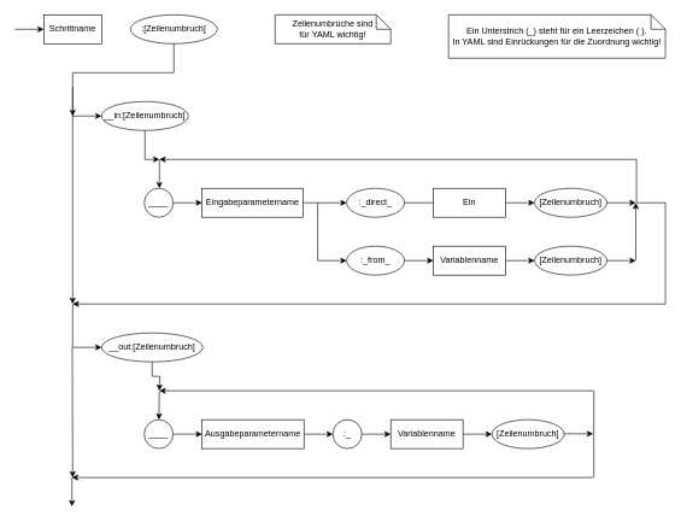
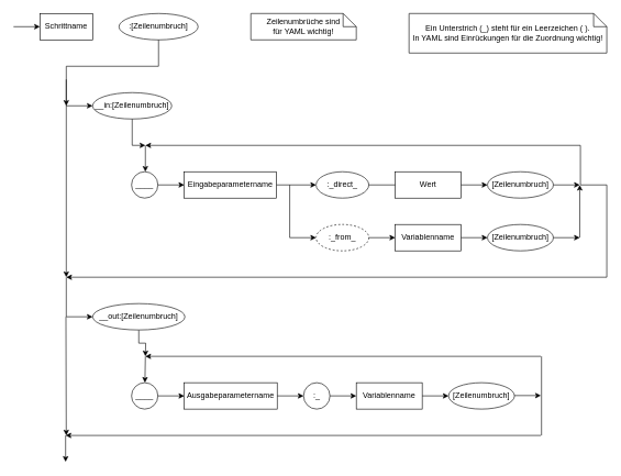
  <mxCell id="0" />
  <mxCell id="1" parent="0" />
  <mxCell id="2" value="Schrittname" style="rounded=0;whiteSpace=wrap;html=1;" parent="1" vertex="1"><mxGeometry x="60" y="20" width="80" height="40" as="geometry" /></mxCell>
  <mxCell id="3" value="" style="endArrow=classic;html=1;rounded=0;entryX=0;entryY=0.5;entryDx=0;entryDy=0;" parent="1" target="2" edge="1"><mxGeometry width="50" height="50" relative="1" as="geometry"><mxPoint x="20" y="40" as="sourcePoint" /><mxPoint x="380" y="40" as="targetPoint" /></mxGeometry></mxCell>
  <mxCell id="4" value=":[Zeilenumbruch]" style="ellipse;whiteSpace=wrap;html=1;" parent="1" vertex="1"><mxGeometry x="180" y="20" width="120" height="40" as="geometry" /></mxCell>
  <mxCell id="5" value="&lt;div&gt;Zeilenumbrüche sind&lt;/div&gt;&lt;div&gt;für YAML wichtig!&lt;/div&gt;" style="shape=note;size=20;whiteSpace=wrap;html=1;" parent="1" vertex="1"><mxGeometry x="380" y="20" width="160" height="40" as="geometry" /></mxCell>
  <mxCell id="6" value="Ein Unterstrich (_) steht für ein Leerzeichen ( ).&lt;div&gt;In YAML sind Einrückungen für die Zuordnung wichtig!&lt;/div&gt;" style="shape=note;size=20;whiteSpace=wrap;html=1;" parent="1" vertex="1"><mxGeometry x="620" y="20" width="300" height="60" as="geometry" /></mxCell>
  <mxCell id="7" value="" style="endArrow=classic;html=1;rounded=0;exitX=1;exitY=0.5;exitDx=0;exitDy=0;entryX=0;entryY=0.5;entryDx=0;entryDy=0;" parent="1" edge="1"><mxGeometry width="50" height="50" relative="1" as="geometry"><mxPoint x="100" y="160" as="sourcePoint" /><mxPoint x="140" y="160" as="targetPoint" /></mxGeometry></mxCell>
  <mxCell id="8" value="____" style="ellipse;whiteSpace=wrap;html=1;" parent="1" vertex="1"><mxGeometry x="199" y="260" width="40" height="40" as="geometry" /></mxCell>
  <mxCell id="9" value=":_direct_" style="ellipse;whiteSpace=wrap;html=1;" parent="1" vertex="1"><mxGeometry x="479" y="260" width="80" height="40" as="geometry" /></mxCell>
  <mxCell id="10" value="Eingabeparametern&lt;span style=&quot;background-color: initial;&quot;&gt;ame&lt;/span&gt;" style="rounded=0;whiteSpace=wrap;html=1;" parent="1" vertex="1"><mxGeometry x="279" y="260" width="140" height="40" as="geometry" /></mxCell>
- <mxCell id="11" value="Ein" style="rounded=0;whiteSpace=wrap;html=1;" parent="1" vertex="1"><mxGeometry x="599" y="260" width="100" height="40" as="geometry" /></mxCell>
+ <mxCell id="11" value="Wert" style="rounded=0;whiteSpace=wrap;html=1;" parent="1" vertex="1"><mxGeometry x="599" y="260" width="100" height="40" as="geometry" /></mxCell>
  <mxCell id="12" value="[Zeilenumbruch]" style="ellipse;whiteSpace=wrap;html=1;" parent="1" vertex="1"><mxGeometry x="739" y="260" width="100" height="40" as="geometry" /></mxCell>
  <mxCell id="13" value="" style="endArrow=classic;html=1;rounded=0;exitX=1;exitY=0.5;exitDx=0;exitDy=0;entryX=0;entryY=0.5;entryDx=0;entryDy=0;" parent="1" source="8" target="10" edge="1"><mxGeometry width="50" height="50" relative="1" as="geometry"><mxPoint x="429" y="420" as="sourcePoint" /><mxPoint x="479" y="370" as="targetPoint" /></mxGeometry></mxCell>
  <mxCell id="14" value="" style="endArrow=classic;html=1;rounded=0;exitX=1;exitY=0.5;exitDx=0;exitDy=0;entryX=0;entryY=0.5;entryDx=0;entryDy=0;" parent="1" target="9" edge="1"><mxGeometry width="50" height="50" relative="1" as="geometry"><mxPoint x="419" y="280" as="sourcePoint" /><mxPoint x="329" y="290" as="targetPoint" /></mxGeometry></mxCell>
  <mxCell id="15" value="" style="endArrow=classic;html=1;rounded=0;entryX=0;entryY=0.5;entryDx=0;entryDy=0;" parent="1" target="12" edge="1"><mxGeometry width="50" height="50" relative="1" as="geometry"><mxPoint x="699" y="280" as="sourcePoint" /><mxPoint x="359" y="300" as="targetPoint" /></mxGeometry></mxCell>
  <mxCell id="16" value="" style="endArrow=none;html=1;rounded=0;exitX=1;exitY=0.5;exitDx=0;exitDy=0;entryX=0;entryY=0.5;entryDx=0;entryDy=0;" parent="1" source="9" target="11" edge="1"><mxGeometry width="50" height="50" relative="1" as="geometry"><mxPoint x="329" y="310" as="sourcePoint" /><mxPoint x="369" y="310" as="targetPoint" /></mxGeometry></mxCell>
  <mxCell id="17" value="" style="endArrow=classic;html=1;rounded=0;" parent="1" edge="1"><mxGeometry width="50" height="50" relative="1" as="geometry"><mxPoint x="220" y="220" as="sourcePoint" /><mxPoint x="220" y="260" as="targetPoint" /></mxGeometry></mxCell>
  <mxCell id="18" value="__in:[Zeilenumbruch]" style="ellipse;whiteSpace=wrap;html=1;" parent="1" vertex="1"><mxGeometry x="140" y="140" width="120" height="40" as="geometry" /></mxCell>
  <mxCell id="19" value="" style="endArrow=classic;html=1;rounded=0;" parent="1" edge="1"><mxGeometry width="50" height="50" relative="1" as="geometry"><mxPoint x="880" y="220" as="sourcePoint" /><mxPoint x="220" y="220" as="targetPoint" /></mxGeometry></mxCell>
  <mxCell id="20" value="" style="endArrow=classic;html=1;rounded=0;" parent="1" edge="1"><mxGeometry width="50" height="50" relative="1" as="geometry"><mxPoint x="100" y="100" as="sourcePoint" /><mxPoint x="100" y="160" as="targetPoint" /></mxGeometry></mxCell>
  <mxCell id="21" value="" style="endArrow=none;html=1;rounded=0;entryX=0.5;entryY=1;entryDx=0;entryDy=0;" parent="1" target="4" edge="1"><mxGeometry width="50" height="50" relative="1" as="geometry"><mxPoint x="100" y="100" as="sourcePoint" /><mxPoint x="650" y="70" as="targetPoint" /><Array as="points"><mxPoint x="240" y="100" /></Array></mxGeometry></mxCell>
  <mxCell id="22" value="" style="endArrow=classic;html=1;rounded=0;exitX=0.5;exitY=1;exitDx=0;exitDy=0;edgeStyle=orthogonalEdgeStyle;" parent="1" source="18" edge="1"><mxGeometry width="50" height="50" relative="1" as="geometry"><mxPoint x="560" y="180" as="sourcePoint" /><mxPoint x="220" y="220" as="targetPoint" /><Array as="points"><mxPoint x="200" y="220" /></Array></mxGeometry></mxCell>
  <mxCell id="23" value="" style="endArrow=none;html=1;rounded=0;" parent="1" edge="1"><mxGeometry width="50" height="50" relative="1" as="geometry"><mxPoint x="880" y="280" as="sourcePoint" /><mxPoint x="880" y="220" as="targetPoint" /></mxGeometry></mxCell>
  <mxCell id="24" value="" style="endArrow=classic;html=1;rounded=0;exitX=1;exitY=0.5;exitDx=0;exitDy=0;" parent="1" source="12" edge="1"><mxGeometry width="50" height="50" relative="1" as="geometry"><mxPoint x="719" y="180" as="sourcePoint" /><mxPoint x="879" y="280" as="targetPoint" /></mxGeometry></mxCell>
- <mxCell id="25" value=":_from_" style="ellipse;whiteSpace=wrap;html=1;" parent="1" vertex="1"><mxGeometry x="479" y="340" width="80" height="40" as="geometry" /></mxCell>
+ <mxCell id="25" value=":_from_" style="ellipse;whiteSpace=wrap;html=1;dashed=1;" parent="1" vertex="1"><mxGeometry x="479" y="340" width="80" height="40" as="geometry" /></mxCell>
  <mxCell id="26" value="Variablenn&lt;span style=&quot;background-color: initial;&quot;&gt;ame&lt;/span&gt;" style="rounded=0;whiteSpace=wrap;html=1;" parent="1" vertex="1"><mxGeometry x="599" y="340" width="100" height="40" as="geometry" /></mxCell>
  <mxCell id="27" value="[Zeilenumbruch]" style="ellipse;whiteSpace=wrap;html=1;" parent="1" vertex="1"><mxGeometry x="739" y="340" width="100" height="40" as="geometry" /></mxCell>
  <mxCell id="28" value="" style="endArrow=classic;html=1;rounded=0;entryX=0;entryY=0.5;entryDx=0;entryDy=0;" parent="1" target="27" edge="1"><mxGeometry width="50" height="50" relative="1" as="geometry"><mxPoint x="699" y="360" as="sourcePoint" /><mxPoint x="359" y="380" as="targetPoint" /></mxGeometry></mxCell>
  <mxCell id="29" value="" style="endArrow=classic;html=1;rounded=0;exitX=1;exitY=0.5;exitDx=0;exitDy=0;entryX=0;entryY=0.5;entryDx=0;entryDy=0;" parent="1" source="25" target="26" edge="1"><mxGeometry width="50" height="50" relative="1" as="geometry"><mxPoint x="329" y="390" as="sourcePoint" /><mxPoint x="369" y="390" as="targetPoint" /></mxGeometry></mxCell>
  <mxCell id="30" value="" style="endArrow=classic;html=1;rounded=0;exitX=1;exitY=0.5;exitDx=0;exitDy=0;" parent="1" source="27" edge="1"><mxGeometry width="50" height="50" relative="1" as="geometry"><mxPoint x="719" y="260" as="sourcePoint" /><mxPoint x="879" y="360" as="targetPoint" /></mxGeometry></mxCell>
  <mxCell id="31" value="" style="endArrow=classic;html=1;rounded=0;" parent="1" edge="1"><mxGeometry width="50" height="50" relative="1" as="geometry"><mxPoint x="879" y="360" as="sourcePoint" /><mxPoint x="879" y="280" as="targetPoint" /></mxGeometry></mxCell>
  <mxCell id="32" value="" style="endArrow=classic;html=1;rounded=0;entryX=0;entryY=0.5;entryDx=0;entryDy=0;" parent="1" target="25" edge="1"><mxGeometry width="50" height="50" relative="1" as="geometry"><mxPoint x="439" y="360" as="sourcePoint" /><mxPoint x="489" y="290" as="targetPoint" /></mxGeometry></mxCell>
  <mxCell id="33" value="" style="endArrow=none;html=1;rounded=0;" parent="1" edge="1"><mxGeometry width="50" height="50" relative="1" as="geometry"><mxPoint x="439" y="360" as="sourcePoint" /><mxPoint x="439" y="280" as="targetPoint" /></mxGeometry></mxCell>
  <mxCell id="34" value="____" style="ellipse;whiteSpace=wrap;html=1;" parent="1" vertex="1"><mxGeometry x="199" y="580" width="40" height="40" as="geometry" /></mxCell>
  <mxCell id="35" value=":_" style="ellipse;whiteSpace=wrap;html=1;" parent="1" vertex="1"><mxGeometry x="460" y="580" width="40" height="40" as="geometry" /></mxCell>
  <mxCell id="36" value="Ausgabeparametername" style="rounded=0;whiteSpace=wrap;html=1;" parent="1" vertex="1"><mxGeometry x="279" y="580" width="141" height="40" as="geometry" /></mxCell>
  <mxCell id="37" value="" style="endArrow=classic;html=1;rounded=0;exitX=1;exitY=0.5;exitDx=0;exitDy=0;entryX=0;entryY=0.5;entryDx=0;entryDy=0;" parent="1" source="34" target="36" edge="1"><mxGeometry width="50" height="50" relative="1" as="geometry"><mxPoint x="429" y="740" as="sourcePoint" /><mxPoint x="479" y="690" as="targetPoint" /></mxGeometry></mxCell>
  <mxCell id="38" value="" style="endArrow=classic;html=1;rounded=0;exitX=1;exitY=0.5;exitDx=0;exitDy=0;entryX=0;entryY=0.5;entryDx=0;entryDy=0;" parent="1" source="36" target="35" edge="1"><mxGeometry width="50" height="50" relative="1" as="geometry"><mxPoint x="249" y="610" as="sourcePoint" /><mxPoint x="289" y="610" as="targetPoint" /></mxGeometry></mxCell>
  <mxCell id="39" value="" style="endArrow=classic;html=1;rounded=0;" parent="1" target="34" edge="1"><mxGeometry width="50" height="50" relative="1" as="geometry"><mxPoint x="220" y="540" as="sourcePoint" /><mxPoint x="220" y="570" as="targetPoint" /></mxGeometry></mxCell>
  <mxCell id="40" style="edgeStyle=orthogonalEdgeStyle;rounded=0;orthogonalLoop=1;jettySize=auto;html=1;" parent="1" source="41" edge="1"><mxGeometry relative="1" as="geometry"><mxPoint x="220" y="540" as="targetPoint" /></mxGeometry></mxCell>
  <mxCell id="41" value="__out:[Zeilenumbruch]" style="ellipse;whiteSpace=wrap;html=1;" parent="1" vertex="1"><mxGeometry x="140" y="460" width="140" height="40" as="geometry" /></mxCell>
  <mxCell id="42" value="" style="endArrow=classic;html=1;rounded=0;" parent="1" edge="1"><mxGeometry width="50" height="50" relative="1" as="geometry"><mxPoint x="820" y="540" as="sourcePoint" /><mxPoint x="220" y="540" as="targetPoint" /></mxGeometry></mxCell>
  <mxCell id="43" value="Variablenname" style="rounded=0;whiteSpace=wrap;html=1;" parent="1" vertex="1"><mxGeometry x="540" y="580" width="100" height="40" as="geometry" /></mxCell>
  <mxCell id="44" value="[Zeilenumbruch]" style="ellipse;whiteSpace=wrap;html=1;" parent="1" vertex="1"><mxGeometry x="680" y="580" width="100" height="40" as="geometry" /></mxCell>
  <mxCell id="45" value="" style="endArrow=classic;html=1;rounded=0;entryX=0;entryY=0.5;entryDx=0;entryDy=0;" parent="1" target="44" edge="1"><mxGeometry width="50" height="50" relative="1" as="geometry"><mxPoint x="640" y="600" as="sourcePoint" /><mxPoint x="300" y="620" as="targetPoint" /></mxGeometry></mxCell>
  <mxCell id="46" value="" style="endArrow=classic;html=1;rounded=0;entryX=0;entryY=0.5;entryDx=0;entryDy=0;exitX=1;exitY=0.5;exitDx=0;exitDy=0;" parent="1" source="35" target="43" edge="1"><mxGeometry width="50" height="50" relative="1" as="geometry"><mxPoint x="510" y="620" as="sourcePoint" /><mxPoint x="310" y="630" as="targetPoint" /></mxGeometry></mxCell>
  <mxCell id="47" value="" style="endArrow=classic;html=1;rounded=0;" parent="1" edge="1"><mxGeometry width="50" height="50" relative="1" as="geometry"><mxPoint x="920" y="420" as="sourcePoint" /><mxPoint x="100" y="420" as="targetPoint" /></mxGeometry></mxCell>
  <mxCell id="48" value="" style="endArrow=none;html=1;rounded=0;" parent="1" edge="1"><mxGeometry width="50" height="50" relative="1" as="geometry"><mxPoint x="920" y="420" as="sourcePoint" /><mxPoint x="880" y="280" as="targetPoint" /><Array as="points"><mxPoint x="920" y="280" /></Array></mxGeometry></mxCell>
  <mxCell id="49" value="" style="endArrow=classic;html=1;rounded=0;" parent="1" edge="1"><mxGeometry width="50" height="50" relative="1" as="geometry"><mxPoint x="100" y="120" as="sourcePoint" /><mxPoint x="100" y="420" as="targetPoint" /></mxGeometry></mxCell>
  <mxCell id="50" value="" style="endArrow=classic;html=1;rounded=0;entryX=0;entryY=0.5;entryDx=0;entryDy=0;" parent="1" edge="1"><mxGeometry width="50" height="50" relative="1" as="geometry"><mxPoint x="100" y="420" as="sourcePoint" /><mxPoint x="140" y="480" as="targetPoint" /><Array as="points"><mxPoint x="100" y="480" /></Array></mxGeometry></mxCell>
  <mxCell id="51" value="" style="endArrow=none;html=1;rounded=0;" parent="1" edge="1"><mxGeometry width="50" height="50" relative="1" as="geometry"><mxPoint x="821" y="660" as="sourcePoint" /><mxPoint x="821" y="540" as="targetPoint" /></mxGeometry></mxCell>
  <mxCell id="52" value="" style="endArrow=classic;html=1;rounded=0;exitX=1;exitY=0.5;exitDx=0;exitDy=0;" parent="1" edge="1"><mxGeometry width="50" height="50" relative="1" as="geometry"><mxPoint x="780" y="599.5" as="sourcePoint" /><mxPoint x="820" y="599.5" as="targetPoint" /></mxGeometry></mxCell>
  <mxCell id="53" value="" style="endArrow=classic;html=1;rounded=0;" parent="1" edge="1"><mxGeometry width="50" height="50" relative="1" as="geometry"><mxPoint x="99.5" y="480" as="sourcePoint" /><mxPoint x="100" y="660" as="targetPoint" /></mxGeometry></mxCell>
  <mxCell id="54" value="" style="endArrow=classic;html=1;rounded=0;" parent="1" edge="1"><mxGeometry width="50" height="50" relative="1" as="geometry"><mxPoint x="99" y="660" as="sourcePoint" /><mxPoint x="99" y="700" as="targetPoint" /></mxGeometry></mxCell>
  <mxCell id="55" value="" style="endArrow=classic;html=1;rounded=0;" parent="1" edge="1"><mxGeometry width="50" height="50" relative="1" as="geometry"><mxPoint x="820" y="660" as="sourcePoint" /><mxPoint x="99" y="660" as="targetPoint" /></mxGeometry></mxCell>
